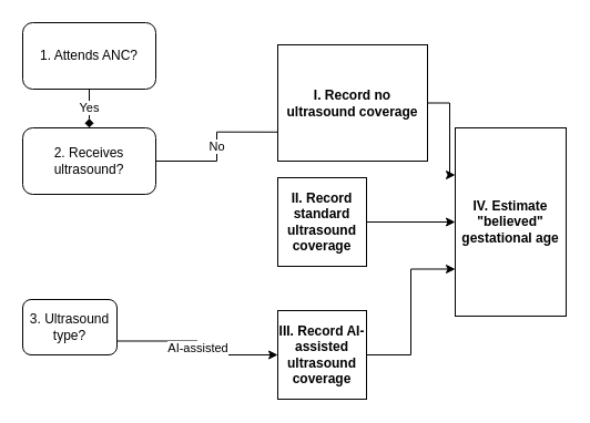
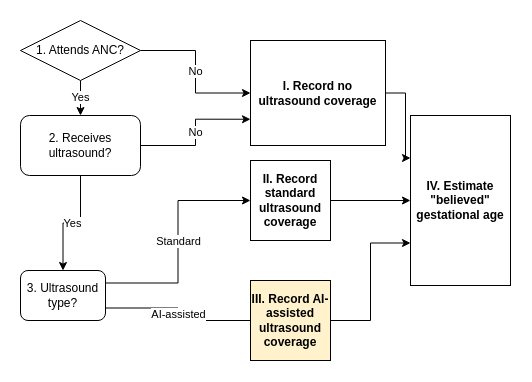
  <mxCell id="0" />
  <mxCell id="1" parent="0" />
- <mxCell id="3" value="Yes" style="edgeStyle=orthogonalEdgeStyle;rounded=0;orthogonalLoop=1;jettySize=auto;html=1;entryX=0.5;entryY=0;entryDx=0;entryDy=0;endArrow=diamond;" edge="1" parent="1" source="4" target="7"><mxGeometry relative="1" as="geometry" /></mxCell>
- <mxCell id="4" value="1. Attends ANC?" style="rounded=1;whiteSpace=wrap;html=1;" vertex="1" parent="1"><mxGeometry x="20" y="20" width="120" height="60" as="geometry" /></mxCell>
- <mxCell id="6" value="No" style="edgeStyle=orthogonalEdgeStyle;rounded=0;orthogonalLoop=1;jettySize=auto;html=1;entryX=0;entryY=0.75;entryDx=0;entryDy=0;endArrow=none;" edge="1" parent="1" source="7" target="12"><mxGeometry relative="1" as="geometry" /></mxCell>
+ <mxCell id="2" value="No" style="edgeStyle=orthogonalEdgeStyle;rounded=0;orthogonalLoop=1;jettySize=auto;html=1;entryX=0;entryY=0.5;entryDx=0;entryDy=0;" edge="1" parent="1" source="4" target="12"><mxGeometry relative="1" as="geometry" /></mxCell>
+ <mxCell id="3" value="Yes" style="edgeStyle=orthogonalEdgeStyle;rounded=0;orthogonalLoop=1;jettySize=auto;html=1;entryX=0.5;entryY=0;entryDx=0;entryDy=0;" edge="1" parent="1" source="4" target="7"><mxGeometry relative="1" as="geometry" /></mxCell>
+ <mxCell id="4" value="1. Attends ANC?" style="rhombus;whiteSpace=wrap;html=1;" vertex="1" parent="1"><mxGeometry x="20" y="20" width="120" height="60" as="geometry" /></mxCell>
+ <mxCell id="5" value="Yes" style="edgeStyle=orthogonalEdgeStyle;rounded=0;orthogonalLoop=1;jettySize=auto;html=1;entryX=0.5;entryY=0;entryDx=0;entryDy=0;" edge="1" parent="1" source="7" target="10"><mxGeometry relative="1" as="geometry" /></mxCell>
+ <mxCell id="6" value="No" style="edgeStyle=orthogonalEdgeStyle;rounded=0;orthogonalLoop=1;jettySize=auto;html=1;entryX=0;entryY=0.75;entryDx=0;entryDy=0;" edge="1" parent="1" source="7" target="12"><mxGeometry relative="1" as="geometry" /></mxCell>
  <mxCell id="7" value="2. Receives ultrasound?" style="rounded=1;whiteSpace=wrap;html=1;" vertex="1" parent="1"><mxGeometry x="20" y="115" width="120" height="60" as="geometry" /></mxCell>
- <mxCell id="9" value="AI-assisted" style="edgeStyle=orthogonalEdgeStyle;rounded=0;orthogonalLoop=1;jettySize=auto;html=1;exitX=1;exitY=0.75;exitDx=0;exitDy=0;entryX=0;entryY=0.5;entryDx=0;entryDy=0;" edge="1" parent="1" source="10" target="16"><mxGeometry relative="1" as="geometry" /></mxCell>
+ <mxCell id="8" value="Standard" style="edgeStyle=orthogonalEdgeStyle;rounded=0;orthogonalLoop=1;jettySize=auto;html=1;exitX=1;exitY=0.25;exitDx=0;exitDy=0;entryX=0;entryY=0.5;entryDx=0;entryDy=0;" edge="1" parent="1" source="10" target="14"><mxGeometry relative="1" as="geometry" /></mxCell>
+ <mxCell id="9" value="AI-assisted" style="edgeStyle=orthogonalEdgeStyle;rounded=0;orthogonalLoop=1;jettySize=auto;html=1;exitX=1;exitY=0.75;exitDx=0;exitDy=0;entryX=0;entryY=0.5;entryDx=0;entryDy=0;endArrow=none;" edge="1" parent="1" source="10" target="16"><mxGeometry relative="1" as="geometry" /></mxCell>
  <mxCell id="10" value="3. Ultrasound type?" style="rounded=1;whiteSpace=wrap;html=1;" vertex="1" parent="1"><mxGeometry x="20" y="270" width="85" height="50" as="geometry" /></mxCell>
  <mxCell id="11" style="edgeStyle=orthogonalEdgeStyle;rounded=0;orthogonalLoop=1;jettySize=auto;html=1;entryX=0;entryY=0.25;entryDx=0;entryDy=0;" edge="1" parent="1" source="12" target="17"><mxGeometry relative="1" as="geometry" /></mxCell>
  <mxCell id="12" value="I. Record no ultrasound coverage" style="whiteSpace=wrap;html=1;aspect=fixed;fontStyle=1" vertex="1" parent="1"><mxGeometry x="250" y="40" width="135" height="105" as="geometry" /></mxCell>
  <mxCell id="13" style="edgeStyle=orthogonalEdgeStyle;rounded=0;orthogonalLoop=1;jettySize=auto;html=1;entryX=0;entryY=0.5;entryDx=0;entryDy=0;" edge="1" parent="1" source="14" target="17"><mxGeometry relative="1" as="geometry" /></mxCell>
  <mxCell id="14" value="II. Record standard ultrasound coverage" style="whiteSpace=wrap;html=1;aspect=fixed;fontStyle=1" vertex="1" parent="1"><mxGeometry x="250" y="160" width="80" height="80" as="geometry" /></mxCell>
  <mxCell id="15" style="edgeStyle=orthogonalEdgeStyle;rounded=0;orthogonalLoop=1;jettySize=auto;html=1;entryX=0;entryY=0.75;entryDx=0;entryDy=0;" edge="1" parent="1" source="16" target="17"><mxGeometry relative="1" as="geometry" /></mxCell>
- <mxCell id="16" value="III. Record AI-assisted ultrasound coverage" style="whiteSpace=wrap;html=1;aspect=fixed;fontStyle=1" vertex="1" parent="1"><mxGeometry x="250" y="280" width="80" height="80" as="geometry" /></mxCell>
+ <mxCell id="16" value="III. Record AI-assisted ultrasound coverage" style="whiteSpace=wrap;html=1;aspect=fixed;fontStyle=1;fillColor=#fff2cc;" vertex="1" parent="1"><mxGeometry x="250" y="280" width="80" height="80" as="geometry" /></mxCell>
  <mxCell id="17" value="&lt;b&gt;IV. Estimate &quot;believed&quot; gestational age&lt;/b&gt;" style="rounded=0;whiteSpace=wrap;html=1;" vertex="1" parent="1"><mxGeometry x="410" y="115" width="100" height="170" as="geometry" /></mxCell>
